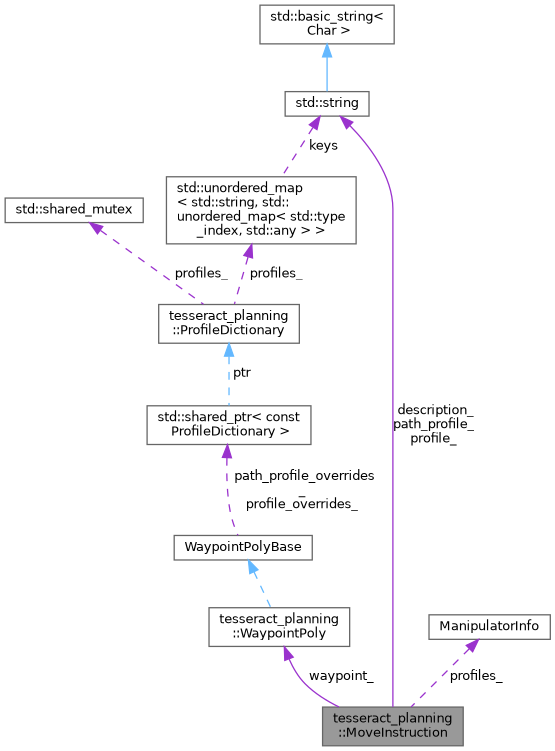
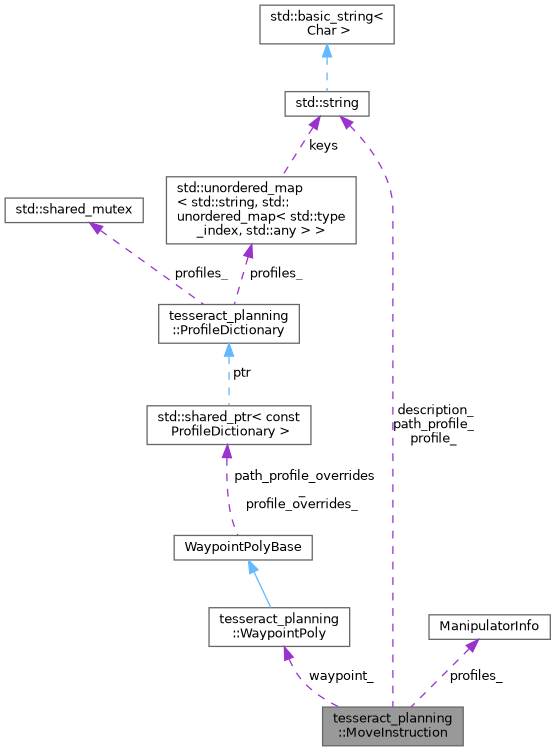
  digraph {
    rankdir=TB
    node [color=gray40 fillcolor=white fontname=Helvetica fontsize=10 shape=box style=filled]
    edge [color=darkorchid3 dir=back fontname=Helvetica fontsize=10 labelfontname=Helvetica labelfontsize=10 style=dashed]
    n1 [fillcolor=grey60 fontcolor=black height=0.2 label="tesseract_planning\l::MoveInstruction" width=0.4]
    n2 [height=0.2 label="std::string" width=0.4]
    n3 [height=0.2 label="std::unordered_map\l\< std::string, std::\lunordered_map\< std::type\l_index, std::any \> \>" width=0.4]
    n4 [height=0.2 label="tesseract_planning\l::ProfileDictionary" width=0.4]
    n5 [height=0.2 label="std::basic_string\<\l Char \>" width=0.4]
    n6 [height=0.2 label="std::shared_ptr\< const\l ProfileDictionary \>" width=0.4]
    n7 [height=0.2 label=WaypointPolyBase width=0.4]
    n8 [height=0.2 label="std::shared_mutex" width=0.4]
    n9 [height=0.2 label="tesseract_planning\l::WaypointPoly" width=0.4]
    n10 [height=0.2 label=ManipulatorInfo width=0.4]
-   n2 -> n1 [label=" description_\npath_profile_\nprofile_" style=solid]
+   n2 -> n1 [label=" description_\npath_profile_\nprofile_"]
    n2 -> n3 [label=" keys"]
    n3 -> n4 [label=" profiles_"]
    n4 -> n6 [color=steelblue1 label=" ptr"]
-   n5 -> n2 [color=steelblue1 style=solid]
+   n5 -> n2 [color=steelblue1]
    n6 -> n7 [label=" path_profile_overrides\l_\nprofile_overrides_"]
-   n7 -> n9 [color=steelblue1]
+   n7 -> n9 [color=steelblue1 style=solid]
    n8 -> n4 [label=" profiles_"]
-   n9 -> n1 [label=" waypoint_" style=solid]
+   n9 -> n1 [label=" waypoint_"]
    n10 -> n1 [label=" profiles_"]
  }
